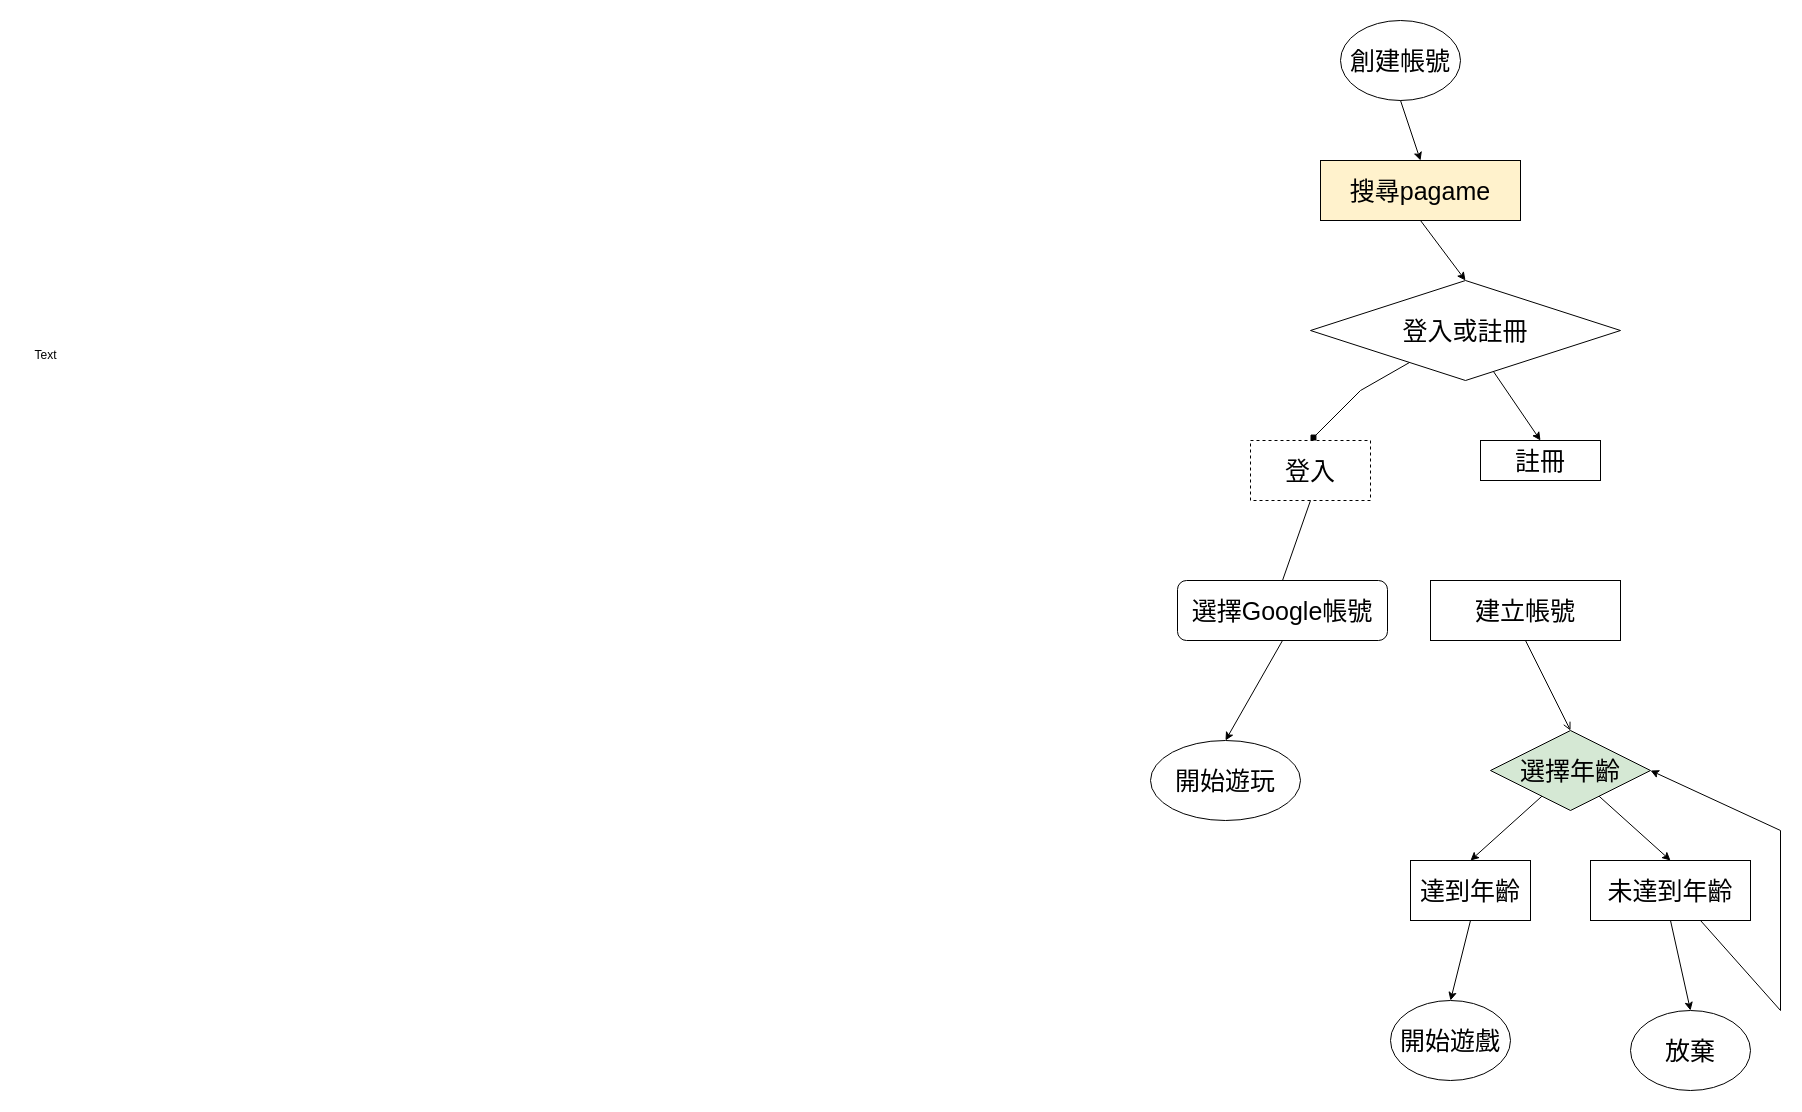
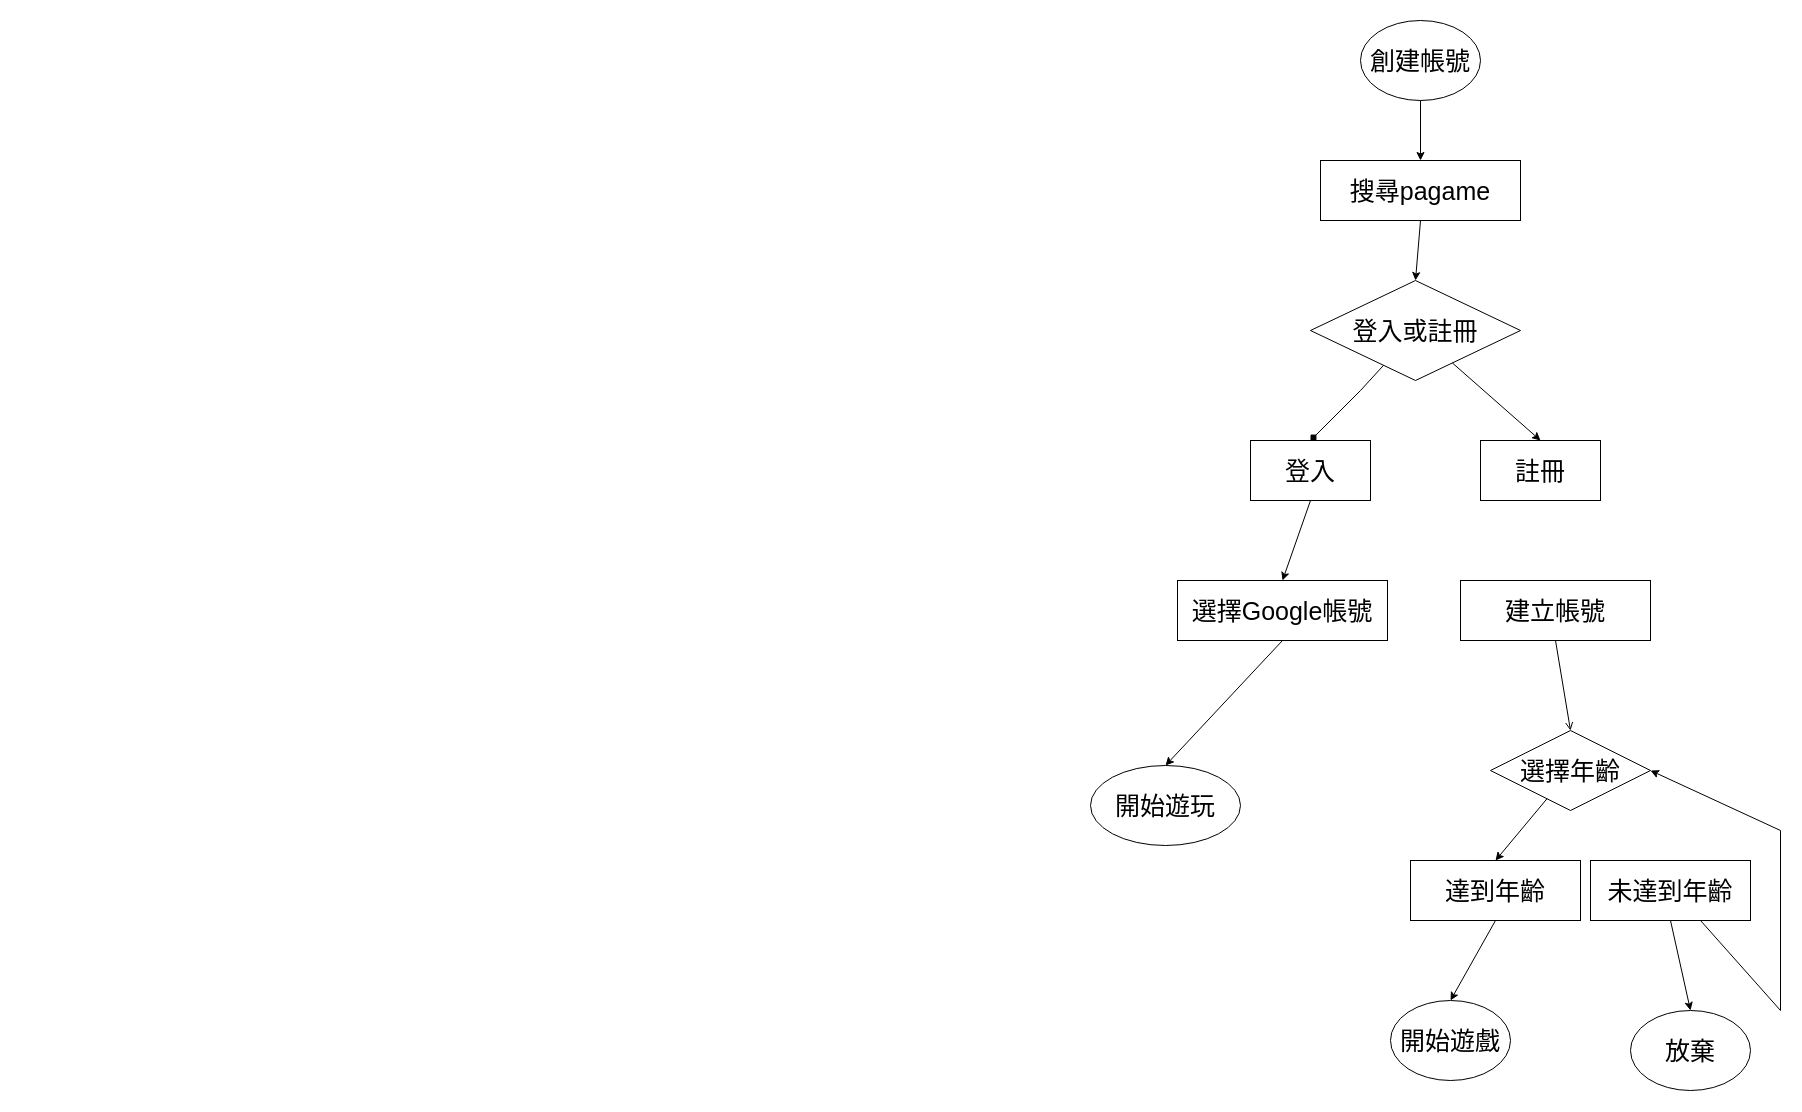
  <mxCell id="0" />
  <mxCell id="1" parent="0" />
- <mxCell id="2" value="&lt;font style=&quot;font-size: 25px;&quot;&gt;創建帳號&lt;/font&gt;" style="ellipse;whiteSpace=wrap;html=1;" vertex="1" parent="1"><mxGeometry x="1340" y="20" width="120" height="80" as="geometry" /></mxCell>
+ <mxCell id="2" value="&lt;font style=&quot;font-size: 25px;&quot;&gt;創建帳號&lt;/font&gt;" style="ellipse;whiteSpace=wrap;html=1;" vertex="1" parent="1"><mxGeometry x="1360" y="20" width="120" height="80" as="geometry" /></mxCell>
  <mxCell id="3" value="" style="endArrow=classic;html=1;rounded=0;exitX=0.5;exitY=1;exitDx=0;exitDy=0;entryX=0.5;entryY=0;entryDx=0;entryDy=0;" edge="1" parent="1" source="2" target="4"><mxGeometry width="50" height="50" relative="1" as="geometry"><mxPoint x="1160" y="160" as="sourcePoint" /><mxPoint x="1120" y="180" as="targetPoint" /></mxGeometry></mxCell>
- <mxCell id="4" value="&lt;font style=&quot;font-size: 25px;&quot;&gt;搜尋pagame&lt;/font&gt;" style="rounded=0;whiteSpace=wrap;html=1;fillColor=#fff2cc;" vertex="1" parent="1"><mxGeometry x="1320" y="160" width="200" height="60" as="geometry" /></mxCell>
- <mxCell id="5" value="&lt;font style=&quot;font-size: 25px;&quot;&gt;選擇Google帳號&lt;/font&gt;" style="whiteSpace=wrap;html=1;rounded=1;" vertex="1" parent="1"><mxGeometry x="1177" y="580" width="210" height="60" as="geometry" /></mxCell>
- <mxCell id="6" value="&lt;font style=&quot;font-size: 25px;&quot;&gt;建立帳號&lt;/font&gt;" style="rounded=0;whiteSpace=wrap;html=1;" vertex="1" parent="1"><mxGeometry x="1430" y="580" width="190" height="60" as="geometry" /></mxCell>
- <mxCell id="7" value="Text" style="text;html=1;align=center;verticalAlign=middle;resizable=0;points=[];autosize=1;strokeColor=none;fillColor=none;" vertex="1" parent="1"><mxGeometry x="20" y="340" width="50" height="30" as="geometry" /></mxCell>
- <mxCell id="8" value="&lt;font style=&quot;font-size: 25px;&quot;&gt;登入或註冊&lt;/font&gt;" style="rhombus;whiteSpace=wrap;html=1;" vertex="1" parent="1"><mxGeometry x="1310" y="280" width="310" height="100" as="geometry" /></mxCell>
+ <mxCell id="4" value="&lt;font style=&quot;font-size: 25px;&quot;&gt;搜尋pagame&lt;/font&gt;" style="rounded=0;whiteSpace=wrap;html=1;" vertex="1" parent="1"><mxGeometry x="1320" y="160" width="200" height="60" as="geometry" /></mxCell>
+ <mxCell id="5" value="&lt;font style=&quot;font-size: 25px;&quot;&gt;選擇Google帳號&lt;/font&gt;" style="rounded=0;whiteSpace=wrap;html=1;" vertex="1" parent="1"><mxGeometry x="1177" y="580" width="210" height="60" as="geometry" /></mxCell>
+ <mxCell id="6" value="&lt;font style=&quot;font-size: 25px;&quot;&gt;建立帳號&lt;/font&gt;" style="rounded=0;whiteSpace=wrap;html=1;" vertex="1" parent="1"><mxGeometry x="1460" y="580" width="190" height="60" as="geometry" /></mxCell>
+ <mxCell id="8" value="&lt;font style=&quot;font-size: 25px;&quot;&gt;登入或註冊&lt;/font&gt;" style="rhombus;whiteSpace=wrap;html=1;" vertex="1" parent="1"><mxGeometry x="1310" y="280" width="210" height="100" as="geometry" /></mxCell>
  <mxCell id="9" value="" style="endArrow=classic;html=1;rounded=0;exitX=0.5;exitY=1;exitDx=0;exitDy=0;entryX=0.5;entryY=0;entryDx=0;entryDy=0;" edge="1" parent="1" source="4" target="8"><mxGeometry width="50" height="50" relative="1" as="geometry"><mxPoint x="1380" y="400" as="sourcePoint" /><mxPoint x="1420" y="280" as="targetPoint" /></mxGeometry></mxCell>
- <mxCell id="10" value="&lt;font style=&quot;font-size: 25px;&quot;&gt;登入&lt;/font&gt;" style="rounded=0;whiteSpace=wrap;html=1;dashed=1;" vertex="1" parent="1"><mxGeometry x="1250" y="440" width="120" height="60" as="geometry" /></mxCell>
+ <mxCell id="10" value="&lt;font style=&quot;font-size: 25px;&quot;&gt;登入&lt;/font&gt;" style="rounded=0;whiteSpace=wrap;html=1;" vertex="1" parent="1"><mxGeometry x="1250" y="440" width="120" height="60" as="geometry" /></mxCell>
  <mxCell id="11" value="" style="endArrow=diamond;html=1;rounded=0;entryX=0.5;entryY=0;entryDx=0;entryDy=0;" edge="1" parent="1" source="8" target="10"><mxGeometry width="50" height="50" relative="1" as="geometry"><mxPoint x="1380" y="470" as="sourcePoint" /><mxPoint x="1430" y="420" as="targetPoint" /><Array as="points"><mxPoint x="1360" y="390" /></Array></mxGeometry></mxCell>
  <mxCell id="12" value="" style="endArrow=classic;html=1;rounded=0;entryX=0.5;entryY=0;entryDx=0;entryDy=0;" edge="1" parent="1" source="8" target="13"><mxGeometry width="50" height="50" relative="1" as="geometry"><mxPoint x="1380" y="470" as="sourcePoint" /><mxPoint x="1580" y="420" as="targetPoint" /></mxGeometry></mxCell>
- <mxCell id="13" value="&lt;font style=&quot;font-size: 25px;&quot;&gt;註冊&lt;/font&gt;" style="rounded=0;whiteSpace=wrap;html=1;" vertex="1" parent="1"><mxGeometry x="1480" y="440" width="120" height="40" as="geometry" /></mxCell>
- <mxCell id="14" value="" style="endArrow=none;html=1;rounded=0;entryX=0.5;entryY=0;entryDx=0;entryDy=0;exitX=0.5;exitY=1;exitDx=0;exitDy=0;" edge="1" parent="1" source="10" target="5"><mxGeometry width="50" height="50" relative="1" as="geometry"><mxPoint x="1220" y="450" as="sourcePoint" /><mxPoint x="1270" y="400" as="targetPoint" /></mxGeometry></mxCell>
+ <mxCell id="13" value="&lt;font style=&quot;font-size: 25px;&quot;&gt;註冊&lt;/font&gt;" style="rounded=0;whiteSpace=wrap;html=1;" vertex="1" parent="1"><mxGeometry x="1480" y="440" width="120" height="60" as="geometry" /></mxCell>
+ <mxCell id="14" value="" style="endArrow=classic;html=1;rounded=0;entryX=0.5;entryY=0;entryDx=0;entryDy=0;exitX=0.5;exitY=1;exitDx=0;exitDy=0;" edge="1" parent="1" source="10" target="5"><mxGeometry width="50" height="50" relative="1" as="geometry"><mxPoint x="1220" y="450" as="sourcePoint" /><mxPoint x="1270" y="400" as="targetPoint" /></mxGeometry></mxCell>
  <mxCell id="15" value="" style="endArrow=classic;html=1;rounded=0;exitX=0.5;exitY=1;exitDx=0;exitDy=0;entryX=0.5;entryY=0;entryDx=0;entryDy=0;" edge="1" parent="1" source="5" target="16"><mxGeometry width="50" height="50" relative="1" as="geometry"><mxPoint x="1280" y="650" as="sourcePoint" /><mxPoint x="1260" y="750" as="targetPoint" /></mxGeometry></mxCell>
- <mxCell id="16" value="&lt;font style=&quot;font-size: 25px;&quot;&gt;開始遊玩&lt;/font&gt;" style="ellipse;whiteSpace=wrap;html=1;" vertex="1" parent="1"><mxGeometry x="1150" y="740" width="150" height="80" as="geometry" /></mxCell>
+ <mxCell id="16" value="&lt;font style=&quot;font-size: 25px;&quot;&gt;開始遊玩&lt;/font&gt;" style="ellipse;whiteSpace=wrap;html=1;" vertex="1" parent="1"><mxGeometry x="1090" y="765" width="150" height="80" as="geometry" /></mxCell>
  <mxCell id="17" style="edgeStyle=orthogonalEdgeStyle;rounded=0;orthogonalLoop=1;jettySize=auto;html=1;exitX=0.5;exitY=1;exitDx=0;exitDy=0;" edge="1" parent="1" source="16" target="16"><mxGeometry relative="1" as="geometry" /></mxCell>
  <mxCell id="18" value="" style="endArrow=open;html=1;rounded=0;exitX=0.5;exitY=1;exitDx=0;exitDy=0;entryX=0.5;entryY=0;entryDx=0;entryDy=0;" edge="1" parent="1" source="6" target="19"><mxGeometry width="50" height="50" relative="1" as="geometry"><mxPoint x="1340" y="690" as="sourcePoint" /><mxPoint x="1570" y="690" as="targetPoint" /></mxGeometry></mxCell>
- <mxCell id="19" value="&lt;span style=&quot;font-size: 25px;&quot;&gt;選擇年齡&lt;/span&gt;" style="rhombus;whiteSpace=wrap;html=1;fillColor=#d5e8d4;" vertex="1" parent="1"><mxGeometry x="1490" y="730" width="160" height="80" as="geometry" /></mxCell>
- <mxCell id="20" value="" style="endArrow=classic;html=1;rounded=0;entryX=0.5;entryY=0;entryDx=0;entryDy=0;" edge="1" parent="1" source="19" target="21"><mxGeometry width="50" height="50" relative="1" as="geometry"><mxPoint x="1640" y="820" as="sourcePoint" /><mxPoint x="1650" y="880" as="targetPoint" /></mxGeometry></mxCell>
+ <mxCell id="19" value="&lt;span style=&quot;font-size: 25px;&quot;&gt;選擇年齡&lt;/span&gt;" style="rhombus;whiteSpace=wrap;html=1;" vertex="1" parent="1"><mxGeometry x="1490" y="730" width="160" height="80" as="geometry" /></mxCell>
  <mxCell id="21" value="&lt;span style=&quot;font-size: 25px;&quot;&gt;未達到年齡&lt;/span&gt;" style="rounded=0;whiteSpace=wrap;html=1;" vertex="1" parent="1"><mxGeometry x="1590" y="860" width="160" height="60" as="geometry" /></mxCell>
- <mxCell id="22" value="&lt;font style=&quot;font-size: 25px;&quot;&gt;達到年齡&lt;/font&gt;" style="rounded=0;whiteSpace=wrap;html=1;" vertex="1" parent="1"><mxGeometry x="1410" y="860" width="120" height="60" as="geometry" /></mxCell>
+ <mxCell id="22" value="&lt;font style=&quot;font-size: 25px;&quot;&gt;達到年齡&lt;/font&gt;" style="rounded=0;whiteSpace=wrap;html=1;" vertex="1" parent="1"><mxGeometry x="1410" y="860" width="170" height="60" as="geometry" /></mxCell>
  <mxCell id="23" value="" style="endArrow=classic;html=1;rounded=0;entryX=0.5;entryY=0;entryDx=0;entryDy=0;" edge="1" parent="1" source="19" target="22"><mxGeometry width="50" height="50" relative="1" as="geometry"><mxPoint x="1430" y="850" as="sourcePoint" /><mxPoint x="1480" y="800" as="targetPoint" /></mxGeometry></mxCell>
  <mxCell id="24" value="" style="endArrow=classic;html=1;rounded=0;exitX=0.5;exitY=1;exitDx=0;exitDy=0;" edge="1" parent="1" source="22"><mxGeometry width="50" height="50" relative="1" as="geometry"><mxPoint x="1430" y="850" as="sourcePoint" /><mxPoint x="1450" y="1000" as="targetPoint" /></mxGeometry></mxCell>
  <mxCell id="25" value="&lt;font style=&quot;font-size: 25px;&quot;&gt;開始遊戲&lt;/font&gt;" style="ellipse;whiteSpace=wrap;html=1;" vertex="1" parent="1"><mxGeometry x="1390" y="1000" width="120" height="80" as="geometry" /></mxCell>
  <mxCell id="26" value="" style="endArrow=classic;html=1;rounded=0;exitX=0.5;exitY=1;exitDx=0;exitDy=0;" edge="1" parent="1" source="21"><mxGeometry width="50" height="50" relative="1" as="geometry"><mxPoint x="1680" y="940" as="sourcePoint" /><mxPoint x="1690" y="1010" as="targetPoint" /></mxGeometry></mxCell>
  <mxCell id="27" value="&lt;font style=&quot;font-size: 25px;&quot;&gt;放棄&lt;/font&gt;" style="ellipse;whiteSpace=wrap;html=1;" vertex="1" parent="1"><mxGeometry x="1630" y="1010" width="120" height="80" as="geometry" /></mxCell>
  <mxCell id="28" value="" style="endArrow=classic;html=1;rounded=0;entryX=1;entryY=0.5;entryDx=0;entryDy=0;" edge="1" parent="1" target="19"><mxGeometry width="50" height="50" relative="1" as="geometry"><mxPoint x="1700" y="920" as="sourcePoint" /><mxPoint x="2040" y="930" as="targetPoint" /><Array as="points"><mxPoint x="1780" y="1010" /><mxPoint x="1780" y="830" /></Array></mxGeometry></mxCell>
